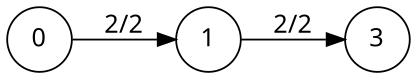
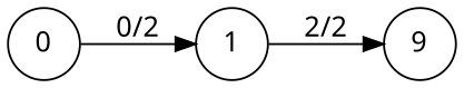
  digraph {
    fontname="Noto Sans"
    rankdir=LR
    node [fontname="Noto Sans" shape=circle]
    edge [fontname="Noto Sans"]
    1
-   3
+   3 [label=9]
    0
    1 -> 3 [label="2/2"]
-   0 -> 1 [label="2/2"]
+   0 -> 1 [label="0/2"]
  }
